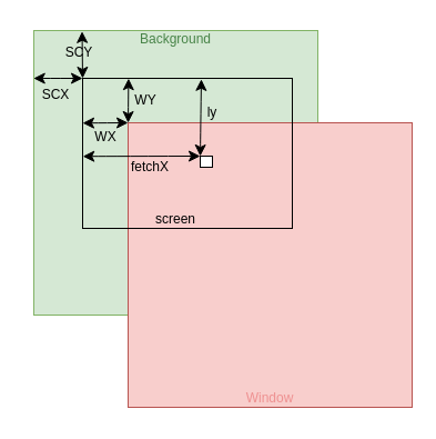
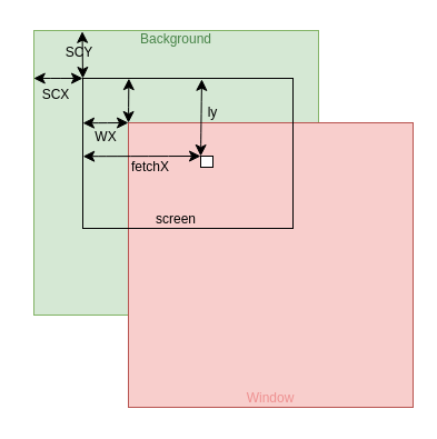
  <mxCell id="0" />
  <mxCell id="1" parent="0" />
  <mxCell id="2" value="" style="whiteSpace=wrap;html=1;aspect=fixed;imageWidth=256;imageHeight=256;fillColor=#d5e8d4;strokeColor=#82b366;" parent="1" vertex="1"><mxGeometry x="30" y="27" width="256" height="256" as="geometry" /></mxCell>
  <mxCell id="3" value="" style="whiteSpace=wrap;html=1;aspect=fixed;imageWidth=256;imageHeight=256;fillColor=#f8cecc;strokeColor=#b85450;" parent="1" vertex="1"><mxGeometry x="115" y="110" width="256" height="256" as="geometry" /></mxCell>
  <mxCell id="4" value="" style="rounded=0;whiteSpace=wrap;html=1;fillColor=none;" parent="1" vertex="1"><mxGeometry x="74" y="70" width="189" height="135" as="geometry" /></mxCell>
  <mxCell id="5" value="" style="endArrow=classic;startArrow=classic;html=1;rounded=0;fontSize=12;startSize=8;endSize=8;curved=1;entryX=0;entryY=0;entryDx=0;entryDy=0;exitX=-0.001;exitY=0.168;exitDx=0;exitDy=0;exitPerimeter=0;" parent="1" source="2" target="4" edge="1"><mxGeometry width="50" height="50" relative="1" as="geometry"><mxPoint x="-46" y="142" as="sourcePoint" /><mxPoint x="13" y="145" as="targetPoint" /></mxGeometry></mxCell>
  <mxCell id="6" value="" style="endArrow=classic;startArrow=classic;html=1;rounded=0;fontSize=12;startSize=8;endSize=8;curved=1;exitX=0;exitY=0;exitDx=0;exitDy=0;entryX=0.17;entryY=0.003;entryDx=0;entryDy=0;entryPerimeter=0;" parent="1" source="4" target="2" edge="1"><mxGeometry width="50" height="50" relative="1" as="geometry"><mxPoint x="78" y="53" as="sourcePoint" /><mxPoint x="128" y="3" as="targetPoint" /></mxGeometry></mxCell>
  <mxCell id="7" value="" style="endArrow=classic;startArrow=classic;html=1;rounded=0;fontSize=12;startSize=8;endSize=8;curved=1;entryX=0.566;entryY=0.006;entryDx=0;entryDy=0;entryPerimeter=0;exitX=0;exitY=0;exitDx=0;exitDy=0;" parent="1" source="8" target="4" edge="1"><mxGeometry width="50" height="50" relative="1" as="geometry"><mxPoint x="132" y="164" as="sourcePoint" /><mxPoint x="182" y="114" as="targetPoint" /></mxGeometry></mxCell>
  <mxCell id="8" value="" style="rounded=0;whiteSpace=wrap;html=1;" parent="1" vertex="1"><mxGeometry x="180" y="140" width="11" height="10" as="geometry" /></mxCell>
  <mxCell id="9" value="" style="endArrow=classic;startArrow=classic;html=1;rounded=0;fontSize=12;startSize=8;endSize=8;curved=1;entryX=0;entryY=0;entryDx=0;entryDy=0;exitX=0.001;exitY=0.52;exitDx=0;exitDy=0;exitPerimeter=0;" parent="1" source="4" target="8" edge="1"><mxGeometry width="50" height="50" relative="1" as="geometry"><mxPoint x="217" y="224" as="sourcePoint" /><mxPoint x="267" y="174" as="targetPoint" /></mxGeometry></mxCell>
  <mxCell id="10" value="" style="endArrow=classic;startArrow=classic;html=1;rounded=0;fontSize=12;startSize=8;endSize=8;curved=1;entryX=0;entryY=0;entryDx=0;entryDy=0;exitX=0;exitY=0.298;exitDx=0;exitDy=0;exitPerimeter=0;" parent="1" source="4" target="3" edge="1"><mxGeometry width="50" height="50" relative="1" as="geometry"><mxPoint x="84" y="166" as="sourcePoint" /><mxPoint x="134" y="116" as="targetPoint" /></mxGeometry></mxCell>
  <mxCell id="11" value="" style="endArrow=classic;startArrow=classic;html=1;rounded=0;fontSize=12;startSize=8;endSize=8;curved=1;exitX=0;exitY=0;exitDx=0;exitDy=0;entryX=0.219;entryY=0.001;entryDx=0;entryDy=0;entryPerimeter=0;" parent="1" source="3" target="4" edge="1"><mxGeometry width="50" height="50" relative="1" as="geometry"><mxPoint x="126" y="131" as="sourcePoint" /><mxPoint x="176" y="81" as="targetPoint" /></mxGeometry></mxCell>
  <mxCell id="12" value="SCY" style="text;html=1;align=center;verticalAlign=middle;whiteSpace=wrap;rounded=0;" parent="1" vertex="1"><mxGeometry x="41" y="32" width="60" height="30" as="geometry" /></mxCell>
  <mxCell id="13" value="SCX" style="text;html=1;align=center;verticalAlign=middle;whiteSpace=wrap;rounded=0;" parent="1" vertex="1"><mxGeometry x="20" y="70" width="60" height="30" as="geometry" /></mxCell>
- <mxCell id="14" value="WY" style="text;html=1;align=center;verticalAlign=middle;whiteSpace=wrap;rounded=0;" parent="1" vertex="1"><mxGeometry x="101" y="75" width="60" height="30" as="geometry" /></mxCell>
  <mxCell id="15" value="WX" style="text;html=1;align=center;verticalAlign=middle;whiteSpace=wrap;rounded=0;" parent="1" vertex="1"><mxGeometry x="65" y="108" width="60" height="30" as="geometry" /></mxCell>
  <mxCell id="16" value="Background" style="text;html=1;align=center;verticalAlign=middle;whiteSpace=wrap;rounded=0;fontColor=light-dark(#488448,#003D00);" parent="1" vertex="1"><mxGeometry x="128" y="20" width="60" height="30" as="geometry" /></mxCell>
  <mxCell id="17" value="Window" style="text;html=1;align=center;verticalAlign=middle;whiteSpace=wrap;rounded=0;fontColor=#EE9191;" parent="1" vertex="1"><mxGeometry x="213" y="343" width="60" height="30" as="geometry" /></mxCell>
  <mxCell id="18" value="screen" style="text;html=1;align=center;verticalAlign=middle;whiteSpace=wrap;rounded=0;" parent="1" vertex="1"><mxGeometry x="128" y="182" width="60" height="30" as="geometry" /></mxCell>
  <mxCell id="19" value="fetchX" style="text;html=1;align=center;verticalAlign=middle;whiteSpace=wrap;rounded=0;" vertex="1" parent="1"><mxGeometry x="105" y="135" width="60" height="30" as="geometry" /></mxCell>
  <mxCell id="20" value="ly" style="text;html=1;align=center;verticalAlign=middle;whiteSpace=wrap;rounded=0;" vertex="1" parent="1"><mxGeometry x="161" y="86" width="60" height="30" as="geometry" /></mxCell>
